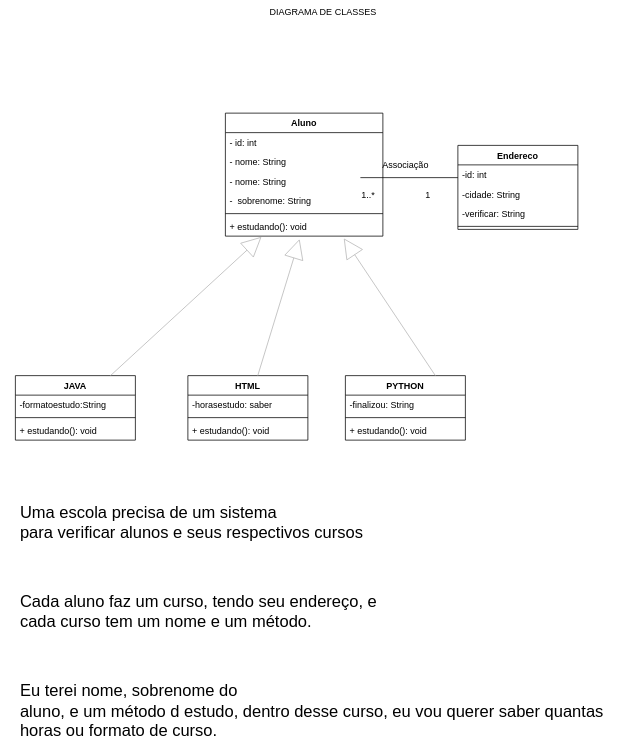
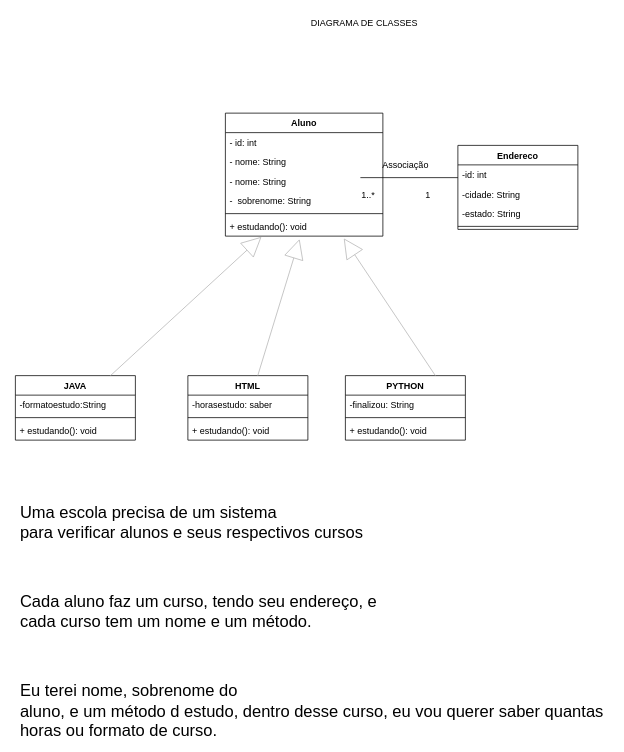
  <mxCell id="0" />
  <mxCell id="1" parent="0" />
  <mxCell id="2" value="Aluno" style="swimlane;fontStyle=1;align=center;verticalAlign=top;childLayout=stackLayout;horizontal=1;startSize=26;horizontalStack=0;resizeParent=1;resizeParentMax=0;resizeLast=0;collapsible=1;marginBottom=0;" parent="1" vertex="1"><mxGeometry x="300" y="150" width="210" height="164" as="geometry" /></mxCell>
  <mxCell id="3" value="- id: int" style="text;strokeColor=none;fillColor=none;align=left;verticalAlign=top;spacingLeft=4;spacingRight=4;overflow=hidden;rotatable=0;points=[[0,0.5],[1,0.5]];portConstraint=eastwest;" parent="2" vertex="1"><mxGeometry y="26" width="210" height="26" as="geometry" /></mxCell>
  <mxCell id="4" value="- nome: String" style="text;strokeColor=none;fillColor=none;align=left;verticalAlign=top;spacingLeft=4;spacingRight=4;overflow=hidden;rotatable=0;points=[[0,0.5],[1,0.5]];portConstraint=eastwest;" parent="2" vertex="1"><mxGeometry y="52" width="210" height="26" as="geometry" /></mxCell>
  <mxCell id="5" value="- nome: String" style="text;strokeColor=none;fillColor=none;align=left;verticalAlign=top;spacingLeft=4;spacingRight=4;overflow=hidden;rotatable=0;points=[[0,0.5],[1,0.5]];portConstraint=eastwest;" parent="2" vertex="1"><mxGeometry y="78" width="210" height="26" as="geometry" /></mxCell>
  <mxCell id="6" value="-  sobrenome: String" style="text;strokeColor=none;fillColor=none;align=left;verticalAlign=top;spacingLeft=4;spacingRight=4;overflow=hidden;rotatable=0;points=[[0,0.5],[1,0.5]];portConstraint=eastwest;" parent="2" vertex="1"><mxGeometry y="104" width="210" height="26" as="geometry" /></mxCell>
  <mxCell id="7" value="" style="line;strokeWidth=1;fillColor=none;align=left;verticalAlign=middle;spacingTop=-1;spacingLeft=3;spacingRight=3;rotatable=0;labelPosition=right;points=[];portConstraint=eastwest;" parent="2" vertex="1"><mxGeometry y="130" width="210" height="8" as="geometry" /></mxCell>
  <mxCell id="8" value="+ estudando(): void" style="text;strokeColor=none;fillColor=none;align=left;verticalAlign=top;spacingLeft=4;spacingRight=4;overflow=hidden;rotatable=0;points=[[0,0.5],[1,0.5]];portConstraint=eastwest;" parent="2" vertex="1"><mxGeometry y="138" width="210" height="26" as="geometry" /></mxCell>
- <mxCell id="9" value="DIAGRAMA DE CLASSES" style="text;html=1;align=center;verticalAlign=middle;resizable=0;points=[];autosize=1;strokeColor=none;fillColor=none;" parent="1" vertex="1"><mxGeometry x="350" y="5" width="160" height="20" as="geometry" /></mxCell>
+ <mxCell id="9" value="DIAGRAMA DE CLASSES" style="text;html=1;align=center;verticalAlign=middle;resizable=0;points=[];autosize=1;strokeColor=none;fillColor=none;" parent="1" vertex="1"><mxGeometry x="405" y="20" width="160" height="20" as="geometry" /></mxCell>
  <mxCell id="10" value="" style="line;strokeWidth=1;fillColor=none;align=left;verticalAlign=middle;spacingTop=-1;spacingLeft=3;spacingRight=3;rotatable=0;labelPosition=right;points=[];portConstraint=eastwest;" parent="1" vertex="1"><mxGeometry x="480" y="232" width="130" height="8" as="geometry" /></mxCell>
  <mxCell id="11" value="Endereco" style="swimlane;fontStyle=1;align=center;verticalAlign=top;childLayout=stackLayout;horizontal=1;startSize=26;horizontalStack=0;resizeParent=1;resizeParentMax=0;resizeLast=0;collapsible=1;marginBottom=0;" parent="1" vertex="1"><mxGeometry x="610" y="193" width="160" height="112" as="geometry" /></mxCell>
  <mxCell id="12" value="-id: int" style="text;strokeColor=none;fillColor=none;align=left;verticalAlign=top;spacingLeft=4;spacingRight=4;overflow=hidden;rotatable=0;points=[[0,0.5],[1,0.5]];portConstraint=eastwest;" parent="11" vertex="1"><mxGeometry y="26" width="160" height="26" as="geometry" /></mxCell>
  <mxCell id="13" value="-cidade: String" style="text;strokeColor=none;fillColor=none;align=left;verticalAlign=top;spacingLeft=4;spacingRight=4;overflow=hidden;rotatable=0;points=[[0,0.5],[1,0.5]];portConstraint=eastwest;" parent="11" vertex="1"><mxGeometry y="52" width="160" height="26" as="geometry" /></mxCell>
- <mxCell id="14" value="-verificar: String" style="text;strokeColor=none;fillColor=none;align=left;verticalAlign=top;spacingLeft=4;spacingRight=4;overflow=hidden;rotatable=0;points=[[0,0.5],[1,0.5]];portConstraint=eastwest;" parent="11" vertex="1"><mxGeometry y="78" width="160" height="26" as="geometry" /></mxCell>
+ <mxCell id="14" value="-estado: String" style="text;strokeColor=none;fillColor=none;align=left;verticalAlign=top;spacingLeft=4;spacingRight=4;overflow=hidden;rotatable=0;points=[[0,0.5],[1,0.5]];portConstraint=eastwest;" parent="11" vertex="1"><mxGeometry y="78" width="160" height="26" as="geometry" /></mxCell>
  <mxCell id="15" value="" style="line;strokeWidth=1;fillColor=none;align=left;verticalAlign=middle;spacingTop=-1;spacingLeft=3;spacingRight=3;rotatable=0;labelPosition=right;points=[];portConstraint=eastwest;" parent="11" vertex="1"><mxGeometry y="104" width="160" height="8" as="geometry" /></mxCell>
  <mxCell id="16" value="Associação" style="text;html=1;align=center;verticalAlign=middle;resizable=0;points=[];autosize=1;strokeColor=none;fillColor=none;" parent="1" vertex="1"><mxGeometry x="500" y="210" width="80" height="20" as="geometry" /></mxCell>
  <mxCell id="17" value="1..*" style="text;html=1;align=center;verticalAlign=middle;resizable=0;points=[];autosize=1;strokeColor=none;fillColor=none;" parent="1" vertex="1"><mxGeometry x="475" y="250" width="30" height="20" as="geometry" /></mxCell>
  <mxCell id="18" value="1" style="text;html=1;align=center;verticalAlign=middle;resizable=0;points=[];autosize=1;strokeColor=none;fillColor=none;" parent="1" vertex="1"><mxGeometry x="560" y="250" width="20" height="20" as="geometry" /></mxCell>
  <mxCell id="19" value="HTML" style="swimlane;fontStyle=1;align=center;verticalAlign=top;childLayout=stackLayout;horizontal=1;startSize=26;horizontalStack=0;resizeParent=1;resizeParentMax=0;resizeLast=0;collapsible=1;marginBottom=0;" parent="1" vertex="1"><mxGeometry x="250" y="500" width="160" height="86" as="geometry" /></mxCell>
  <mxCell id="20" value="-horasestudo: saber" style="text;strokeColor=none;fillColor=none;align=left;verticalAlign=top;spacingLeft=4;spacingRight=4;overflow=hidden;rotatable=0;points=[[0,0.5],[1,0.5]];portConstraint=eastwest;" parent="19" vertex="1"><mxGeometry y="26" width="160" height="26" as="geometry" /></mxCell>
  <mxCell id="21" value="" style="line;strokeWidth=1;fillColor=none;align=left;verticalAlign=middle;spacingTop=-1;spacingLeft=3;spacingRight=3;rotatable=0;labelPosition=right;points=[];portConstraint=eastwest;" parent="19" vertex="1"><mxGeometry y="52" width="160" height="8" as="geometry" /></mxCell>
  <mxCell id="22" value="+ estudando(): void" style="text;strokeColor=none;fillColor=none;align=left;verticalAlign=top;spacingLeft=4;spacingRight=4;overflow=hidden;rotatable=0;points=[[0,0.5],[1,0.5]];portConstraint=eastwest;" parent="19" vertex="1"><mxGeometry y="60" width="160" height="26" as="geometry" /></mxCell>
  <mxCell id="23" value="PYTHON" style="swimlane;fontStyle=1;align=center;verticalAlign=top;childLayout=stackLayout;horizontal=1;startSize=26;horizontalStack=0;resizeParent=1;resizeParentMax=0;resizeLast=0;collapsible=1;marginBottom=0;" parent="1" vertex="1"><mxGeometry x="460" y="500" width="160" height="86" as="geometry" /></mxCell>
  <mxCell id="24" value="-finalizou: String" style="text;strokeColor=none;fillColor=none;align=left;verticalAlign=top;spacingLeft=4;spacingRight=4;overflow=hidden;rotatable=0;points=[[0,0.5],[1,0.5]];portConstraint=eastwest;" parent="23" vertex="1"><mxGeometry y="26" width="160" height="26" as="geometry" /></mxCell>
  <mxCell id="25" value="" style="line;strokeWidth=1;fillColor=none;align=left;verticalAlign=middle;spacingTop=-1;spacingLeft=3;spacingRight=3;rotatable=0;labelPosition=right;points=[];portConstraint=eastwest;" parent="23" vertex="1"><mxGeometry y="52" width="160" height="8" as="geometry" /></mxCell>
  <mxCell id="26" value="+ estudando(): void" style="text;strokeColor=none;fillColor=none;align=left;verticalAlign=top;spacingLeft=4;spacingRight=4;overflow=hidden;rotatable=0;points=[[0,0.5],[1,0.5]];portConstraint=eastwest;" parent="23" vertex="1"><mxGeometry y="60" width="160" height="26" as="geometry" /></mxCell>
  <mxCell id="27" value="JAVA" style="swimlane;fontStyle=1;align=center;verticalAlign=top;childLayout=stackLayout;horizontal=1;startSize=26;horizontalStack=0;resizeParent=1;resizeParentMax=0;resizeLast=0;collapsible=1;marginBottom=0;" parent="1" vertex="1"><mxGeometry x="20" y="500" width="160" height="86" as="geometry" /></mxCell>
  <mxCell id="28" value="-formatoestudo:String" style="text;strokeColor=none;fillColor=none;align=left;verticalAlign=top;spacingLeft=4;spacingRight=4;overflow=hidden;rotatable=0;points=[[0,0.5],[1,0.5]];portConstraint=eastwest;" parent="27" vertex="1"><mxGeometry y="26" width="160" height="26" as="geometry" /></mxCell>
  <mxCell id="29" value="" style="line;strokeWidth=1;fillColor=none;align=left;verticalAlign=middle;spacingTop=-1;spacingLeft=3;spacingRight=3;rotatable=0;labelPosition=right;points=[];portConstraint=eastwest;" parent="27" vertex="1"><mxGeometry y="52" width="160" height="8" as="geometry" /></mxCell>
  <mxCell id="30" value="+ estudando(): void" style="text;strokeColor=none;fillColor=none;align=left;verticalAlign=top;spacingLeft=4;spacingRight=4;overflow=hidden;rotatable=0;points=[[0,0.5],[1,0.5]];portConstraint=eastwest;" parent="27" vertex="1"><mxGeometry y="60" width="160" height="26" as="geometry" /></mxCell>
  <mxCell id="31" value="" style="endArrow=block;endFill=0;endSize=24;html=1;rounded=0;strokeColor=#B3B3B3;strokeWidth=1;entryX=0.471;entryY=1.154;entryDx=0;entryDy=0;entryPerimeter=0;" parent="1" source="19" target="8" edge="1"><mxGeometry width="160" relative="1" as="geometry"><mxPoint x="190" y="335" as="sourcePoint" /><mxPoint x="280" y="331" as="targetPoint" /><Array as="points" /></mxGeometry></mxCell>
  <mxCell id="32" value="" style="endArrow=block;endFill=0;endSize=24;html=1;rounded=0;strokeColor=#B3B3B3;strokeWidth=1;entryX=0.752;entryY=1.115;entryDx=0;entryDy=0;entryPerimeter=0;exitX=0.75;exitY=0;exitDx=0;exitDy=0;" parent="1" source="23" target="8" edge="1"><mxGeometry width="160" relative="1" as="geometry"><mxPoint x="190" y="468" as="sourcePoint" /><mxPoint x="270" y="330" as="targetPoint" /></mxGeometry></mxCell>
  <mxCell id="33" value="" style="endArrow=block;endFill=0;endSize=24;html=1;rounded=0;strokeColor=#B3B3B3;strokeWidth=1;entryX=0.229;entryY=1.038;entryDx=0;entryDy=0;entryPerimeter=0;" parent="1" source="27" target="8" edge="1"><mxGeometry width="160" relative="1" as="geometry"><mxPoint x="140.005" y="490" as="sourcePoint" /><mxPoint x="247.31" y="344.004" as="targetPoint" /><Array as="points" /></mxGeometry></mxCell>
  <mxCell id="34" value="&lt;p style=&quot;margin: 0cm 0cm 10pt; text-align: justify; font-size: 22px;&quot;&gt;&lt;font style=&quot;font-size: 22px;&quot;&gt;&lt;span style=&quot;font-family: Arial, sans-serif;&quot;&gt;Uma escola precisa de um sistema&lt;br&gt;para verificar alunos e seus respectivos cursos&lt;/span&gt;&lt;/font&gt;&lt;/p&gt;&lt;font style=&quot;font-size: 22px;&quot;&gt;&lt;br&gt;&lt;br&gt;&lt;/font&gt;&lt;p style=&quot;margin: 0cm 0cm 10pt; text-align: justify; font-size: 22px;&quot;&gt;&lt;span style=&quot;font-family: Arial, sans-serif;&quot;&gt;&lt;font style=&quot;font-size: 22px;&quot;&gt;Cada aluno faz um curso, tendo seu endereço, e&lt;br&gt;cada curso tem um nome e um método.&lt;/font&gt;&lt;/span&gt;&lt;/p&gt;&lt;font style=&quot;font-size: 22px;&quot;&gt;&lt;br&gt;&lt;br&gt;&lt;/font&gt;&lt;p style=&quot;margin: 0cm 0cm 10pt; text-align: justify; font-size: 22px;&quot;&gt;&lt;span style=&quot;font-family: Arial, sans-serif;&quot;&gt;&lt;font style=&quot;font-size: 22px;&quot;&gt;Eu terei nome, sobrenome do&lt;br&gt;aluno, e um método d estudo, dentro desse curso, eu vou querer saber quantas&lt;br&gt;horas ou formato de curso.&amp;nbsp;&amp;nbsp;&lt;/font&gt;&lt;/span&gt;&lt;/p&gt;" style="text;html=1;align=center;verticalAlign=middle;resizable=0;points=[];autosize=1;strokeColor=none;fillColor=none;" parent="1" vertex="1"><mxGeometry x="20" y="730" width="790" height="210" as="geometry" /></mxCell>
